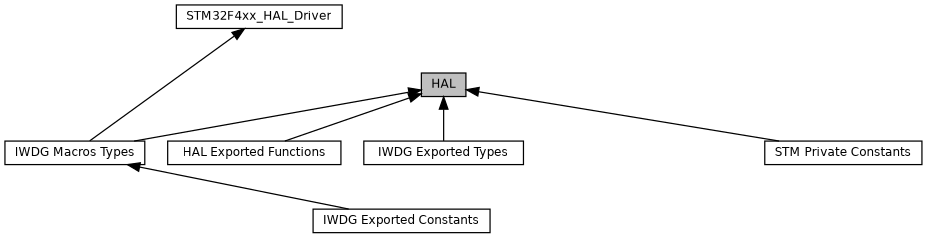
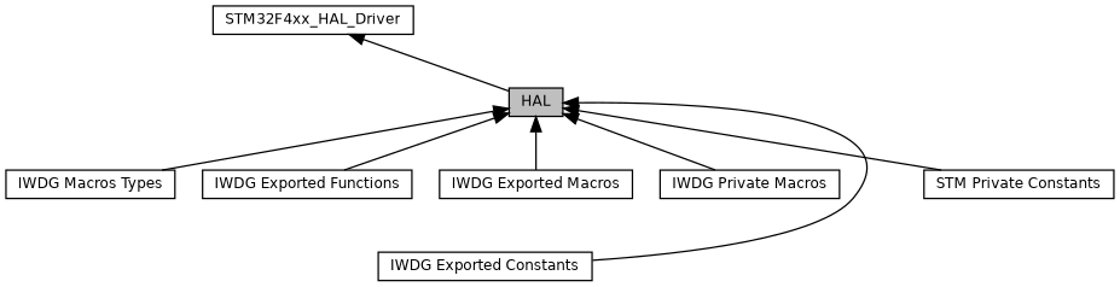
  digraph {
    rankdir=TB
    node [color=black fillcolor=white fontname=Helvetica fontsize=10 shape=box style=filled]
    edge [dir=back fontname=Helvetica fontsize=10 labelfontname=Helvetica labelfontsize=10 shape=plaintext style=solid]
-   n1 [height=0.2 label="HAL Exported Functions" width=0.4]
-   n2 [height=0.2 label="IWDG Exported Types" width=0.4]
+   n1 [height=0.2 label="IWDG Exported Functions" width=0.4]
+   n2 [height=0.2 label="IWDG Exported Macros" width=0.4]
    n3 [height=0.2 label="IWDG Macros Types" width=0.4]
+   n4 [height=0.2 label="IWDG Private Macros" width=0.4]
    n5 [fillcolor=grey75 fontcolor=black height=0.2 label=HAL width=0.4]
    n6 [height=0.2 label="IWDG Exported Constants" width=0.4]
    n7 [height=0.2 label="STM Private Constants" width=0.4]
    n8 [height=0.2 label=STM32F4xx_HAL_Driver width=0.4]
    n5 -> n1
    n5 -> n2
    n5 -> n3
-   n3 -> n6
+   n5 -> n4
+   n5 -> n6
    n5 -> n7
-   n8 -> n3
+   n8 -> n5
  }
